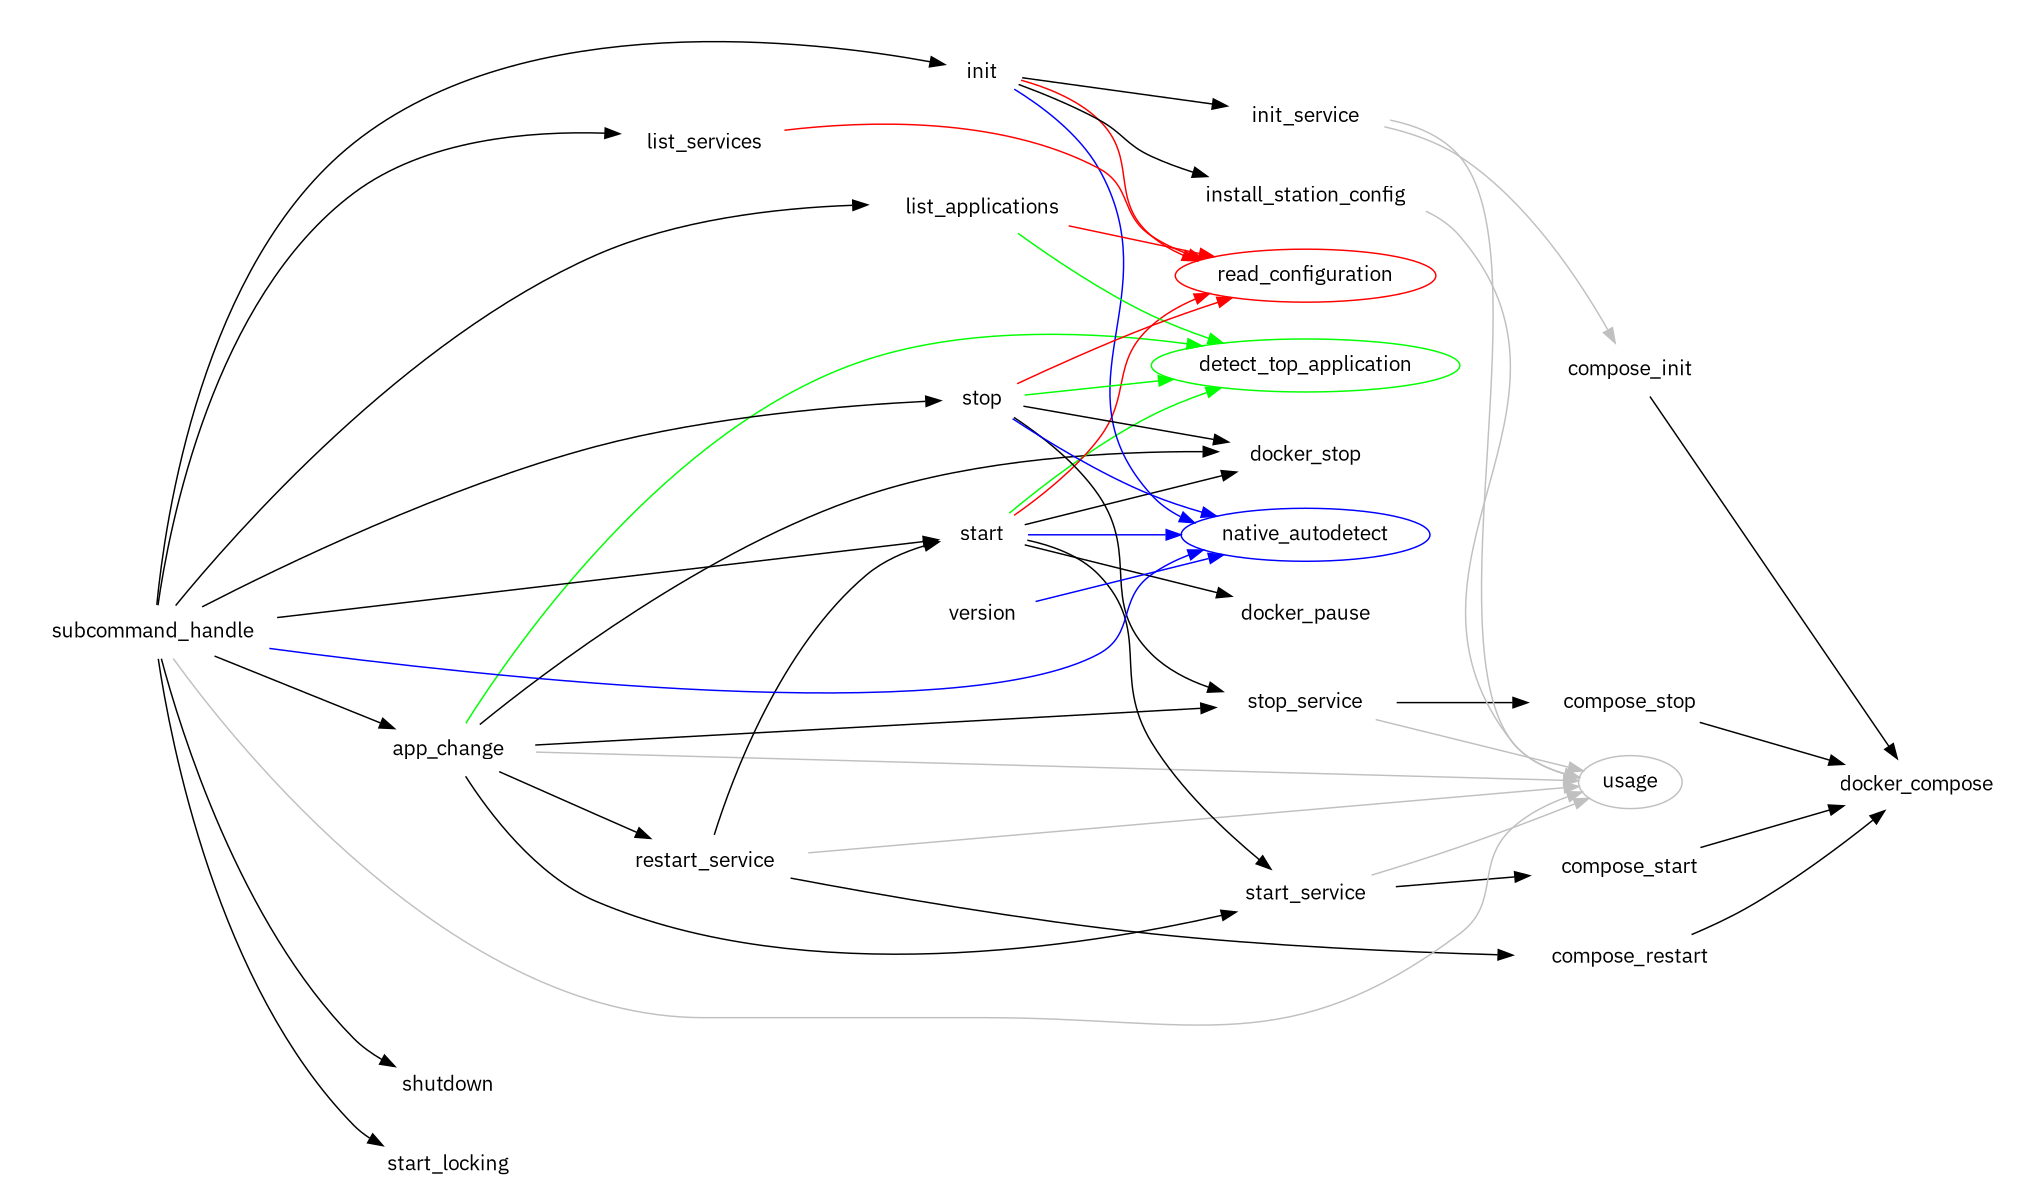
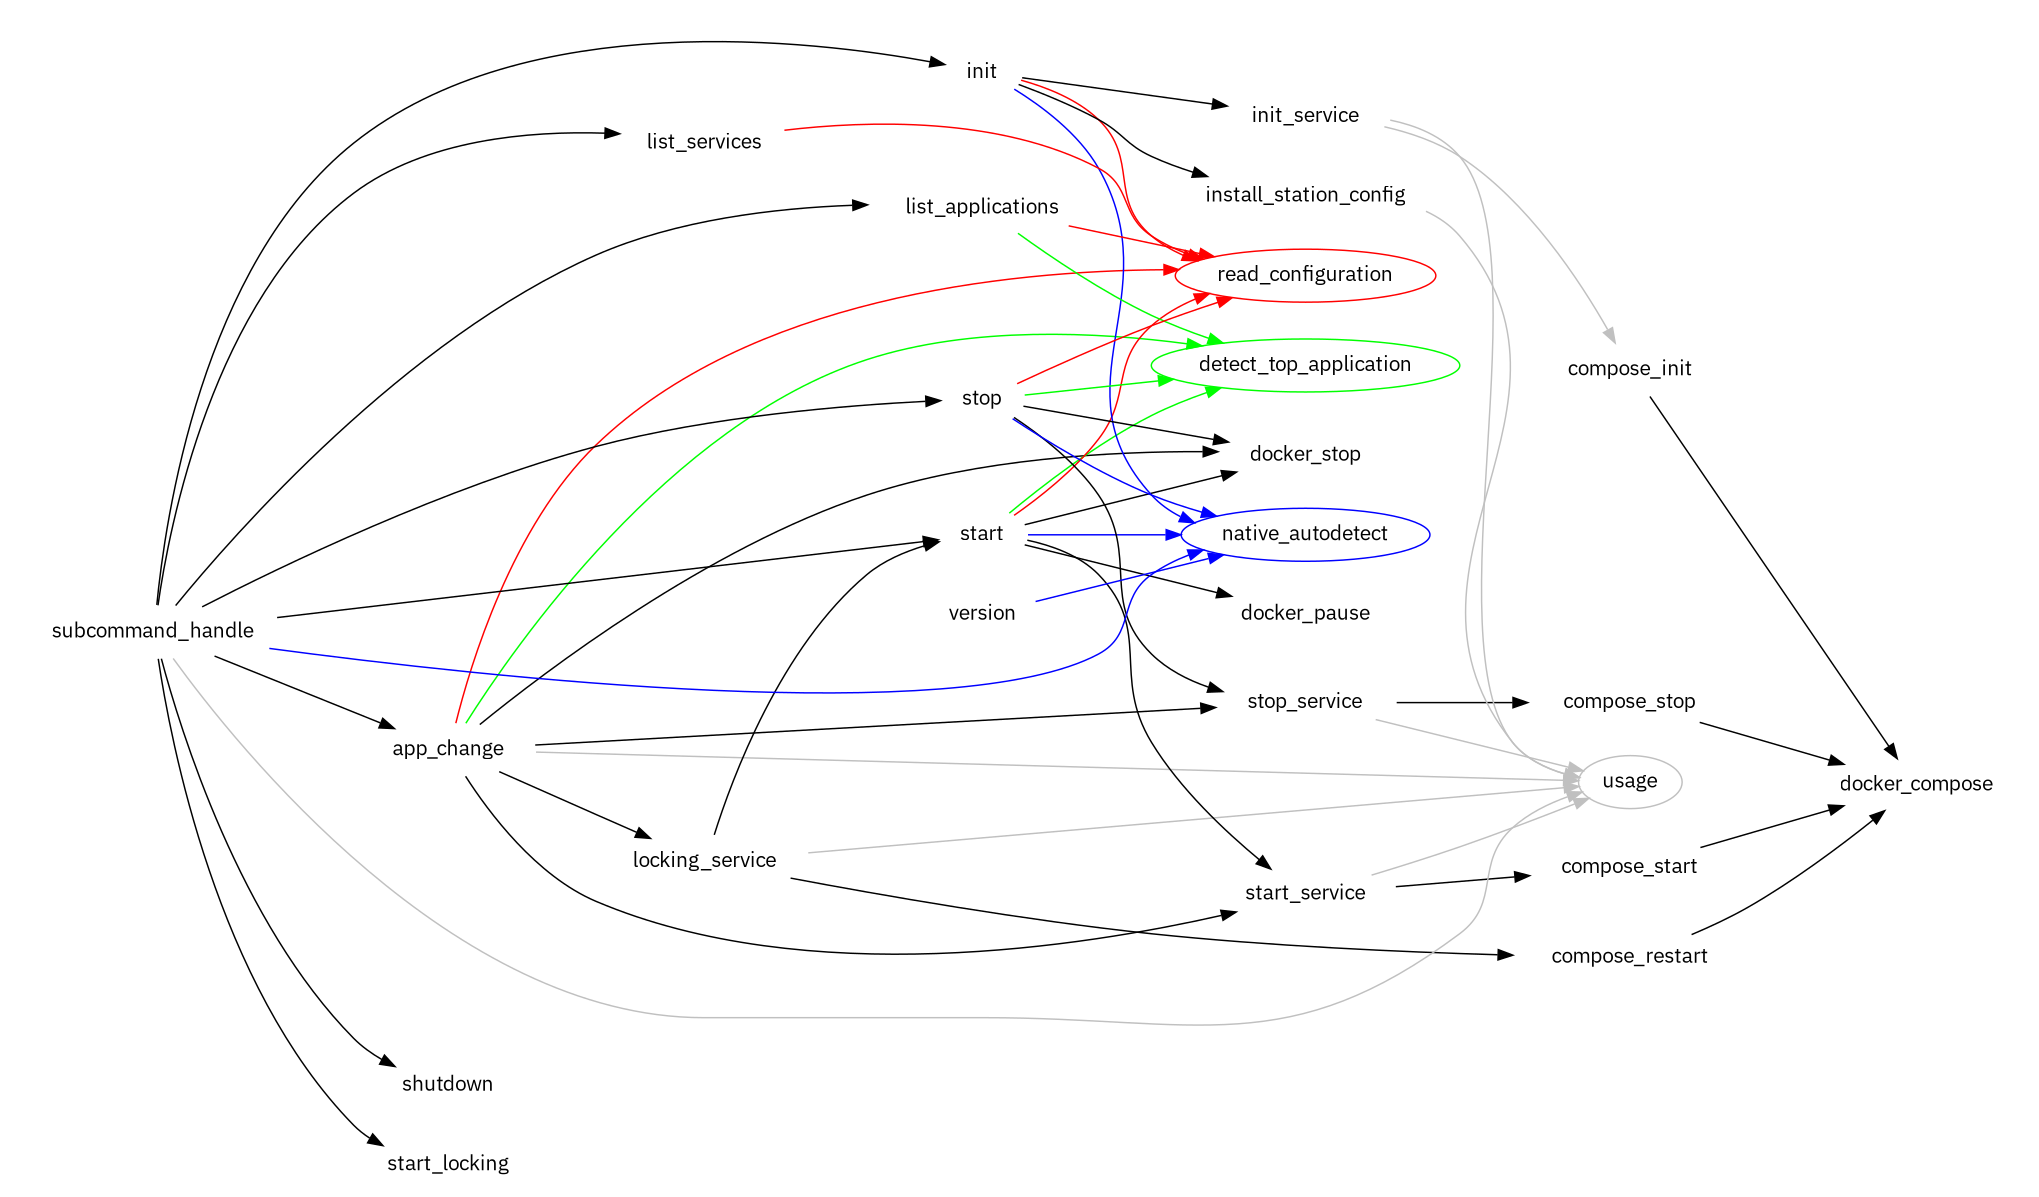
  digraph {
    fontname="IBM Plex Sans"
    rankdir=LR
    node [color=white fontname="IBM Plex Sans"]
    edge [fontname="IBM Plex Sans"]
    detect_top_application [color=green]
    app_change
    docker_stop
    read_configuration [color=red]
-   restart_service
+   restart_service [label=locking_service]
    start_service
    stop_service
    usage [color=grey]
    native_autodetect [color=blue]
    compose_restart
    start
    compose_start
    compose_stop
    docker_compose
    compose_init
    init
    init_service
    install_station_config
    list_applications
    list_services
    docker_pause
    stop
    subcommand_handle
    shutdown
    start_locking
    version
    app_change -> detect_top_application [color=green]
    app_change -> docker_stop
+   app_change -> read_configuration [color=red]
    app_change -> restart_service
    app_change -> start_service
    app_change -> stop_service
    app_change -> usage [color=grey]
    restart_service -> usage [color=grey]
    restart_service -> compose_restart
    restart_service -> start
    start_service -> usage [color=grey]
    start_service -> compose_start
    stop_service -> usage [color=grey]
    stop_service -> compose_stop
    compose_restart -> docker_compose
    start -> detect_top_application [color=green]
    start -> docker_stop
    start -> read_configuration [color=red]
    start -> start_service
    start -> native_autodetect [color=blue]
    start -> docker_pause
    compose_start -> docker_compose
    compose_stop -> docker_compose
    compose_init -> docker_compose
    init -> read_configuration [color=red]
    init -> native_autodetect [color=blue]
    init -> init_service
    init -> install_station_config
    init_service -> usage [color=grey]
    init_service -> compose_init [color=grey]
    install_station_config -> usage [color=grey]
    list_applications -> detect_top_application [color=green]
    list_applications -> read_configuration [color=red]
    list_services -> read_configuration [color=red]
    stop -> detect_top_application [color=green]
    stop -> docker_stop
    stop -> read_configuration [color=red]
    stop -> stop_service
    stop -> native_autodetect [color=blue]
    subcommand_handle -> app_change
    subcommand_handle -> usage [color=grey]
    subcommand_handle -> native_autodetect [color=blue]
    subcommand_handle -> start
    subcommand_handle -> init
    subcommand_handle -> list_applications
    subcommand_handle -> list_services
    subcommand_handle -> stop
    subcommand_handle -> shutdown
    subcommand_handle -> start_locking
    version -> native_autodetect [color=blue]
  }
